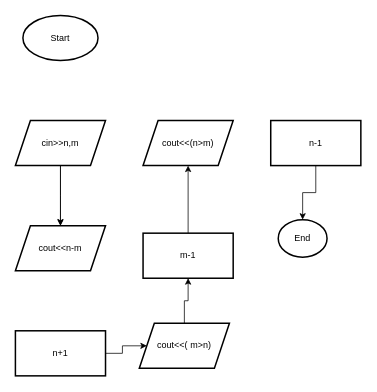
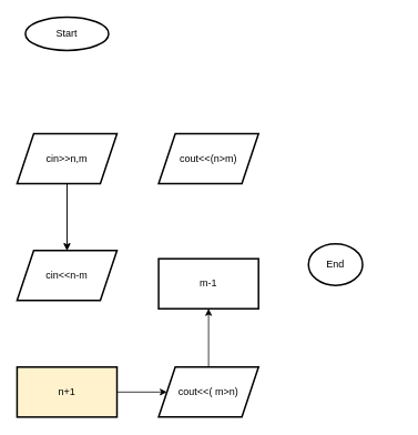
  <mxCell id="0" />
  <mxCell id="1" parent="0" />
- <mxCell id="2" value="Start" style="strokeWidth=2;html=1;shape=mxgraph.flowchart.start_1;whiteSpace=wrap;" vertex="1" parent="1"><mxGeometry x="30" y="20" width="100" height="60" as="geometry" /></mxCell>
+ <mxCell id="2" value="Start" style="strokeWidth=2;html=1;shape=mxgraph.flowchart.start_1;whiteSpace=wrap;" vertex="1" parent="1"><mxGeometry x="30" y="20" width="100" height="40" as="geometry" /></mxCell>
  <mxCell id="3" value="" style="edgeStyle=orthogonalEdgeStyle;rounded=0;orthogonalLoop=1;jettySize=auto;html=1;" edge="1" parent="1" source="5"><mxGeometry relative="1" as="geometry"><mxPoint x="80" y="300" as="targetPoint" /></mxGeometry></mxCell>
  <mxCell id="4" value="" style="edgeStyle=orthogonalEdgeStyle;rounded=0;orthogonalLoop=1;jettySize=auto;html=1;" edge="1" parent="1" source="5" target="6"><mxGeometry relative="1" as="geometry" /></mxCell>
  <mxCell id="5" value="cin&amp;gt;&amp;gt;n,m" style="shape=parallelogram;perimeter=parallelogramPerimeter;whiteSpace=wrap;html=1;fixedSize=1;strokeWidth=2;" vertex="1" parent="1"><mxGeometry x="20" y="160" width="120" height="60" as="geometry" /></mxCell>
- <mxCell id="6" value="cout&amp;lt;&amp;lt;n-m" style="shape=parallelogram;perimeter=parallelogramPerimeter;whiteSpace=wrap;html=1;fixedSize=1;strokeWidth=2;" vertex="1" parent="1"><mxGeometry x="20" y="300" width="120" height="60" as="geometry" /></mxCell>
+ <mxCell id="6" value="cin&amp;lt;&amp;lt;n-m" style="shape=parallelogram;perimeter=parallelogramPerimeter;whiteSpace=wrap;html=1;fixedSize=1;strokeWidth=2;" vertex="1" parent="1"><mxGeometry x="20" y="300" width="120" height="60" as="geometry" /></mxCell>
  <mxCell id="7" value="" style="edgeStyle=orthogonalEdgeStyle;rounded=0;orthogonalLoop=1;jettySize=auto;html=1;" edge="1" parent="1" source="8" target="10"><mxGeometry relative="1" as="geometry" /></mxCell>
- <mxCell id="8" value="n+1" style="whiteSpace=wrap;html=1;strokeWidth=2;" vertex="1" parent="1"><mxGeometry x="20" y="440" width="120" height="60" as="geometry" /></mxCell>
+ <mxCell id="8" value="n+1" style="whiteSpace=wrap;html=1;strokeWidth=2;fillColor=#fff2cc;" vertex="1" parent="1"><mxGeometry x="20" y="440" width="120" height="60" as="geometry" /></mxCell>
  <mxCell id="9" value="" style="edgeStyle=orthogonalEdgeStyle;rounded=0;orthogonalLoop=1;jettySize=auto;html=1;" edge="1" parent="1" source="10" target="12"><mxGeometry relative="1" as="geometry" /></mxCell>
- <mxCell id="10" value="cout&amp;lt;&amp;lt;( m&amp;gt;n)" style="shape=parallelogram;perimeter=parallelogramPerimeter;whiteSpace=wrap;html=1;fixedSize=1;strokeWidth=2;" vertex="1" parent="1"><mxGeometry x="185" y="430" width="120" height="60" as="geometry" /></mxCell>
- <mxCell id="11" value="" style="edgeStyle=orthogonalEdgeStyle;rounded=0;orthogonalLoop=1;jettySize=auto;html=1;" edge="1" parent="1" source="12" target="13"><mxGeometry relative="1" as="geometry" /></mxCell>
+ <mxCell id="10" value="cout&amp;lt;&amp;lt;( m&amp;gt;n)" style="shape=parallelogram;perimeter=parallelogramPerimeter;whiteSpace=wrap;html=1;fixedSize=1;strokeWidth=2;" vertex="1" parent="1"><mxGeometry x="190" y="440" width="120" height="60" as="geometry" /></mxCell>
  <mxCell id="12" value="m-1" style="whiteSpace=wrap;html=1;strokeWidth=2;" vertex="1" parent="1"><mxGeometry x="190" y="310" width="120" height="60" as="geometry" /></mxCell>
  <mxCell id="13" value="cout&amp;lt;&amp;lt;(n&amp;gt;m)" style="shape=parallelogram;perimeter=parallelogramPerimeter;whiteSpace=wrap;html=1;fixedSize=1;strokeWidth=2;" vertex="1" parent="1"><mxGeometry x="190" y="160" width="120" height="60" as="geometry" /></mxCell>
- <mxCell id="14" value="" style="edgeStyle=orthogonalEdgeStyle;rounded=0;orthogonalLoop=1;jettySize=auto;html=1;" edge="1" parent="1" source="15" target="16"><mxGeometry relative="1" as="geometry" /></mxCell>
- <mxCell id="15" value="n-1" style="whiteSpace=wrap;html=1;strokeWidth=2;" vertex="1" parent="1"><mxGeometry x="360" y="160" width="120" height="60" as="geometry" /></mxCell>
  <mxCell id="16" value="End" style="strokeWidth=2;html=1;shape=mxgraph.flowchart.start_1;whiteSpace=wrap;" vertex="1" parent="1"><mxGeometry x="370" y="292" width="65" height="50" as="geometry" /></mxCell>
